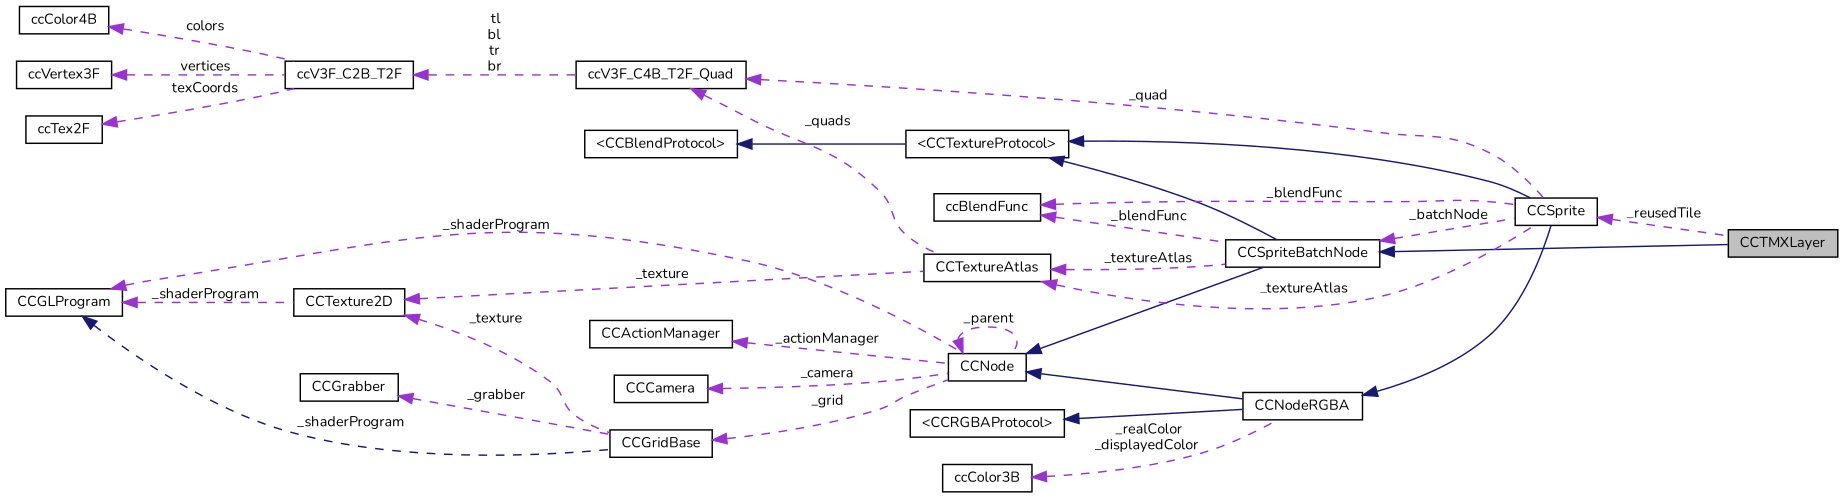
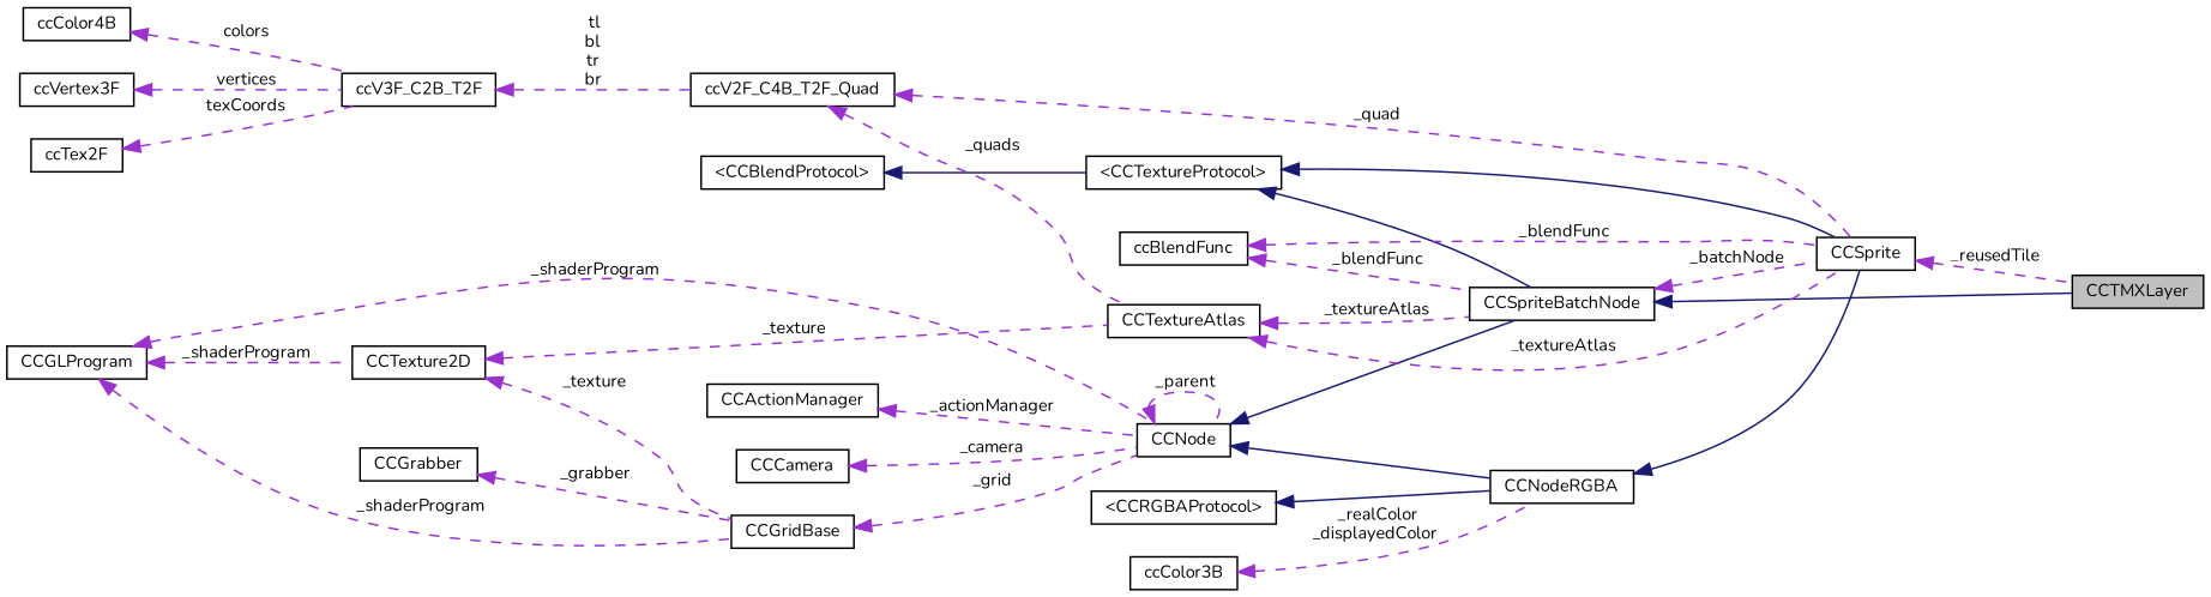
  digraph {
    fontname=Nunito
    rankdir=LR
    node [color=black fontname=Nunito fontsize=10 shape=record]
    edge [color=darkorchid3 dir=back fontname=Nunito fontsize=10 labelfontname=FreeSans labelfontsize=10 style=dashed]
    n1 [fillcolor=grey75 fontcolor=black height=0.2 label=CCTMXLayer style=filled width=0.4]
    n2 [height=0.2 label=CCSpriteBatchNode width=0.4]
    n3 [height=0.2 label=CCSprite width=0.4]
    n4 [height=0.2 label=CCNode width=0.4]
    n5 [height=0.2 label=CCNodeRGBA width=0.4]
    n6 [height=0.2 label=CCGridBase width=0.4]
    n7 [height=0.2 label=CCGrabber width=0.4]
    n8 [height=0.2 label=CCTexture2D width=0.4]
    n9 [height=0.2 label=CCTextureAtlas width=0.4]
    n10 [height=0.2 label=CCGLProgram width=0.4]
    n11 [height=0.2 label=CCCamera width=0.4]
    n12 [height=0.2 label=CCActionManager width=0.4]
    n13 [height=0.2 label="\<CCTextureProtocol\>" width=0.4]
    n14 [height=0.2 label="\<CCBlendProtocol\>" width=0.4]
    n15 [height=0.2 label=ccBlendFunc width=0.4]
-   n16 [height=0.2 label=ccV3F_C4B_T2F_Quad width=0.4]
+   n16 [height=0.2 label=ccV2F_C4B_T2F_Quad width=0.4]
    n17 [height=0.2 label=ccV3F_C2B_T2F width=0.4]
    n18 [height=0.2 label=ccColor4B width=0.4]
    n19 [height=0.2 label=ccVertex3F width=0.4]
    n20 [height=0.2 label=ccTex2F width=0.4]
    n21 [height=0.2 label="\<CCRGBAProtocol\>" width=0.4]
    n22 [height=0.2 label=ccColor3B width=0.4]
    n2 -> n1 [color=midnightblue style=solid]
    n2 -> n3 [label=" _batchNode"]
    n3 -> n1 [label=" _reusedTile"]
    n4 -> n2 [color=midnightblue style=solid]
    n4 -> n4 [label=" _parent"]
    n4 -> n5 [color=midnightblue style=solid]
    n5 -> n3 [color=midnightblue style=solid]
    n6 -> n4 [label=" _grid"]
    n7 -> n6 [label=" _grabber"]
    n8 -> n6 [label=" _texture"]
    n8 -> n9 [label=" _texture"]
    n9 -> n2 [label=" _textureAtlas"]
    n9 -> n3 [label=" _textureAtlas"]
    n10 -> n4 [label=" _shaderProgram"]
-   n10 -> n6 [color=midnightblue label=" _shaderProgram"]
+   n10 -> n6 [label=" _shaderProgram"]
    n10 -> n8 [label=" _shaderProgram"]
    n11 -> n4 [label=" _camera"]
    n12 -> n4 [label=" _actionManager"]
    n13 -> n2 [color=midnightblue style=solid]
    n13 -> n3 [color=midnightblue style=solid]
    n14 -> n13 [color=midnightblue style=solid]
    n15 -> n2 [label=" _blendFunc"]
    n15 -> n3 [label=" _blendFunc"]
    n16 -> n3 [label=" _quad"]
    n16 -> n9 [label=" _quads"]
    n17 -> n16 [label=" tl\nbl\ntr\nbr"]
    n18 -> n17 [label=" colors"]
    n19 -> n17 [label=" vertices"]
    n20 -> n17 [label=" texCoords"]
    n21 -> n5 [color=midnightblue style=solid]
    n22 -> n5 [label=" _realColor\n_displayedColor"]
  }
